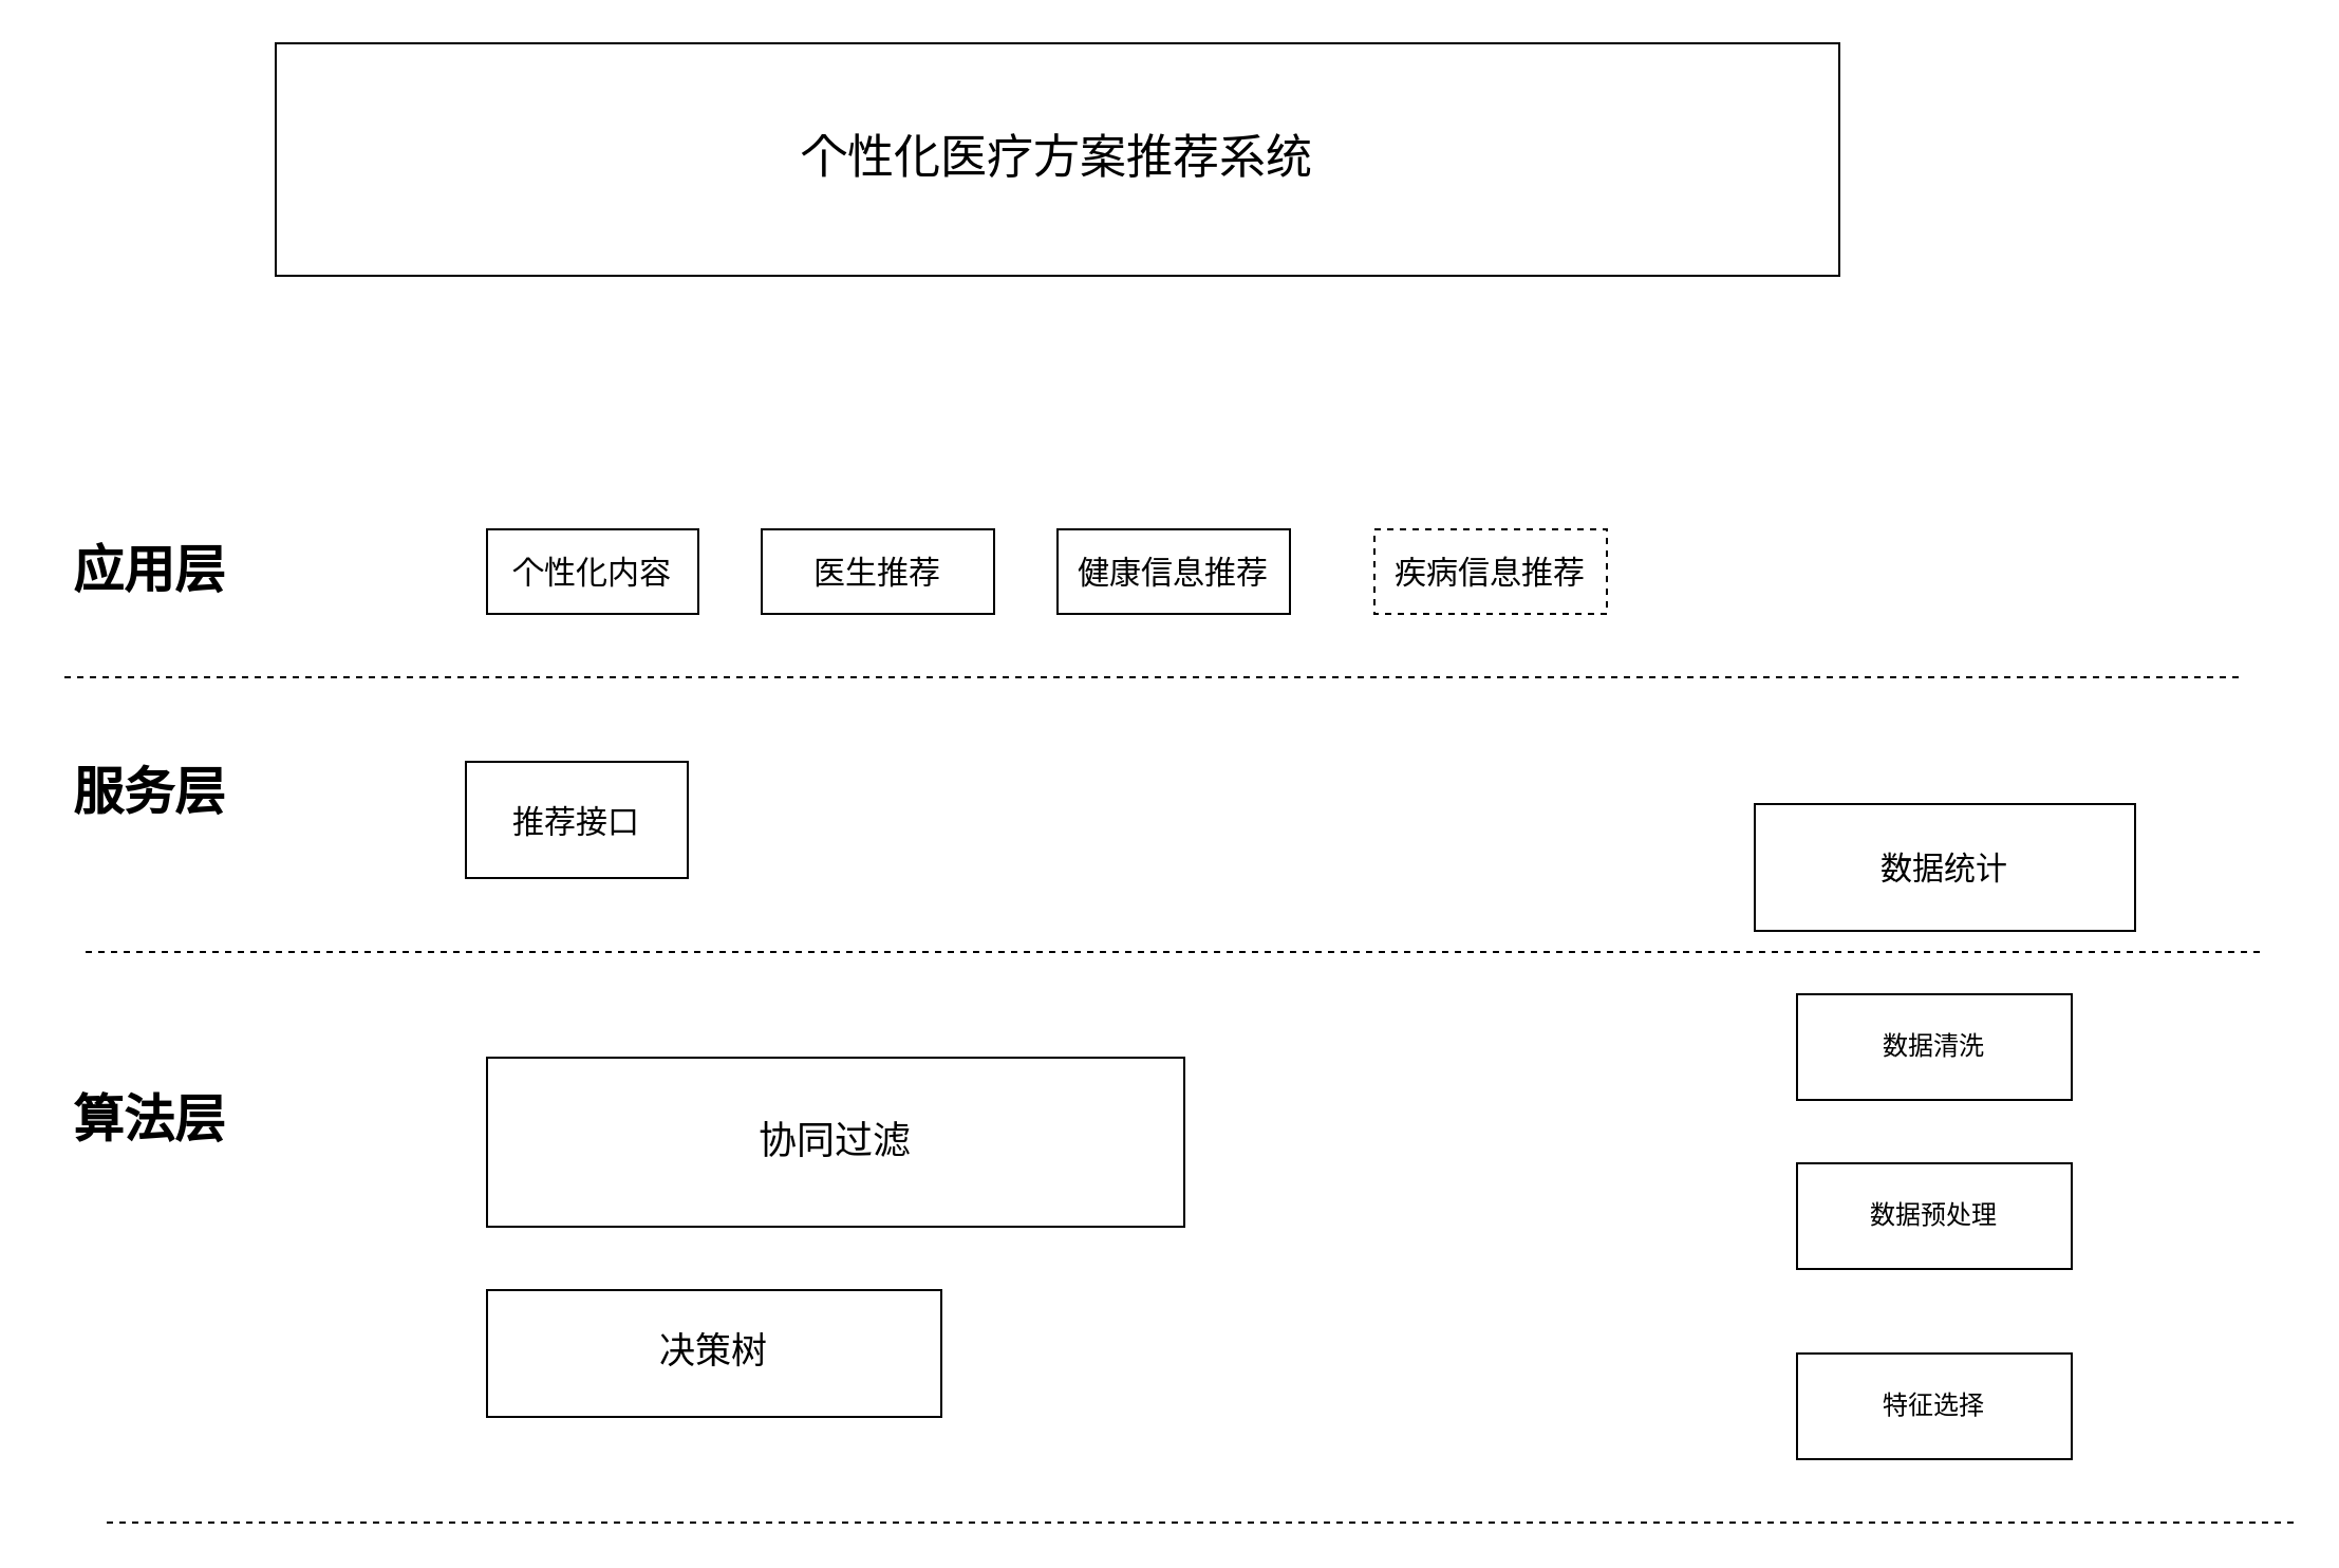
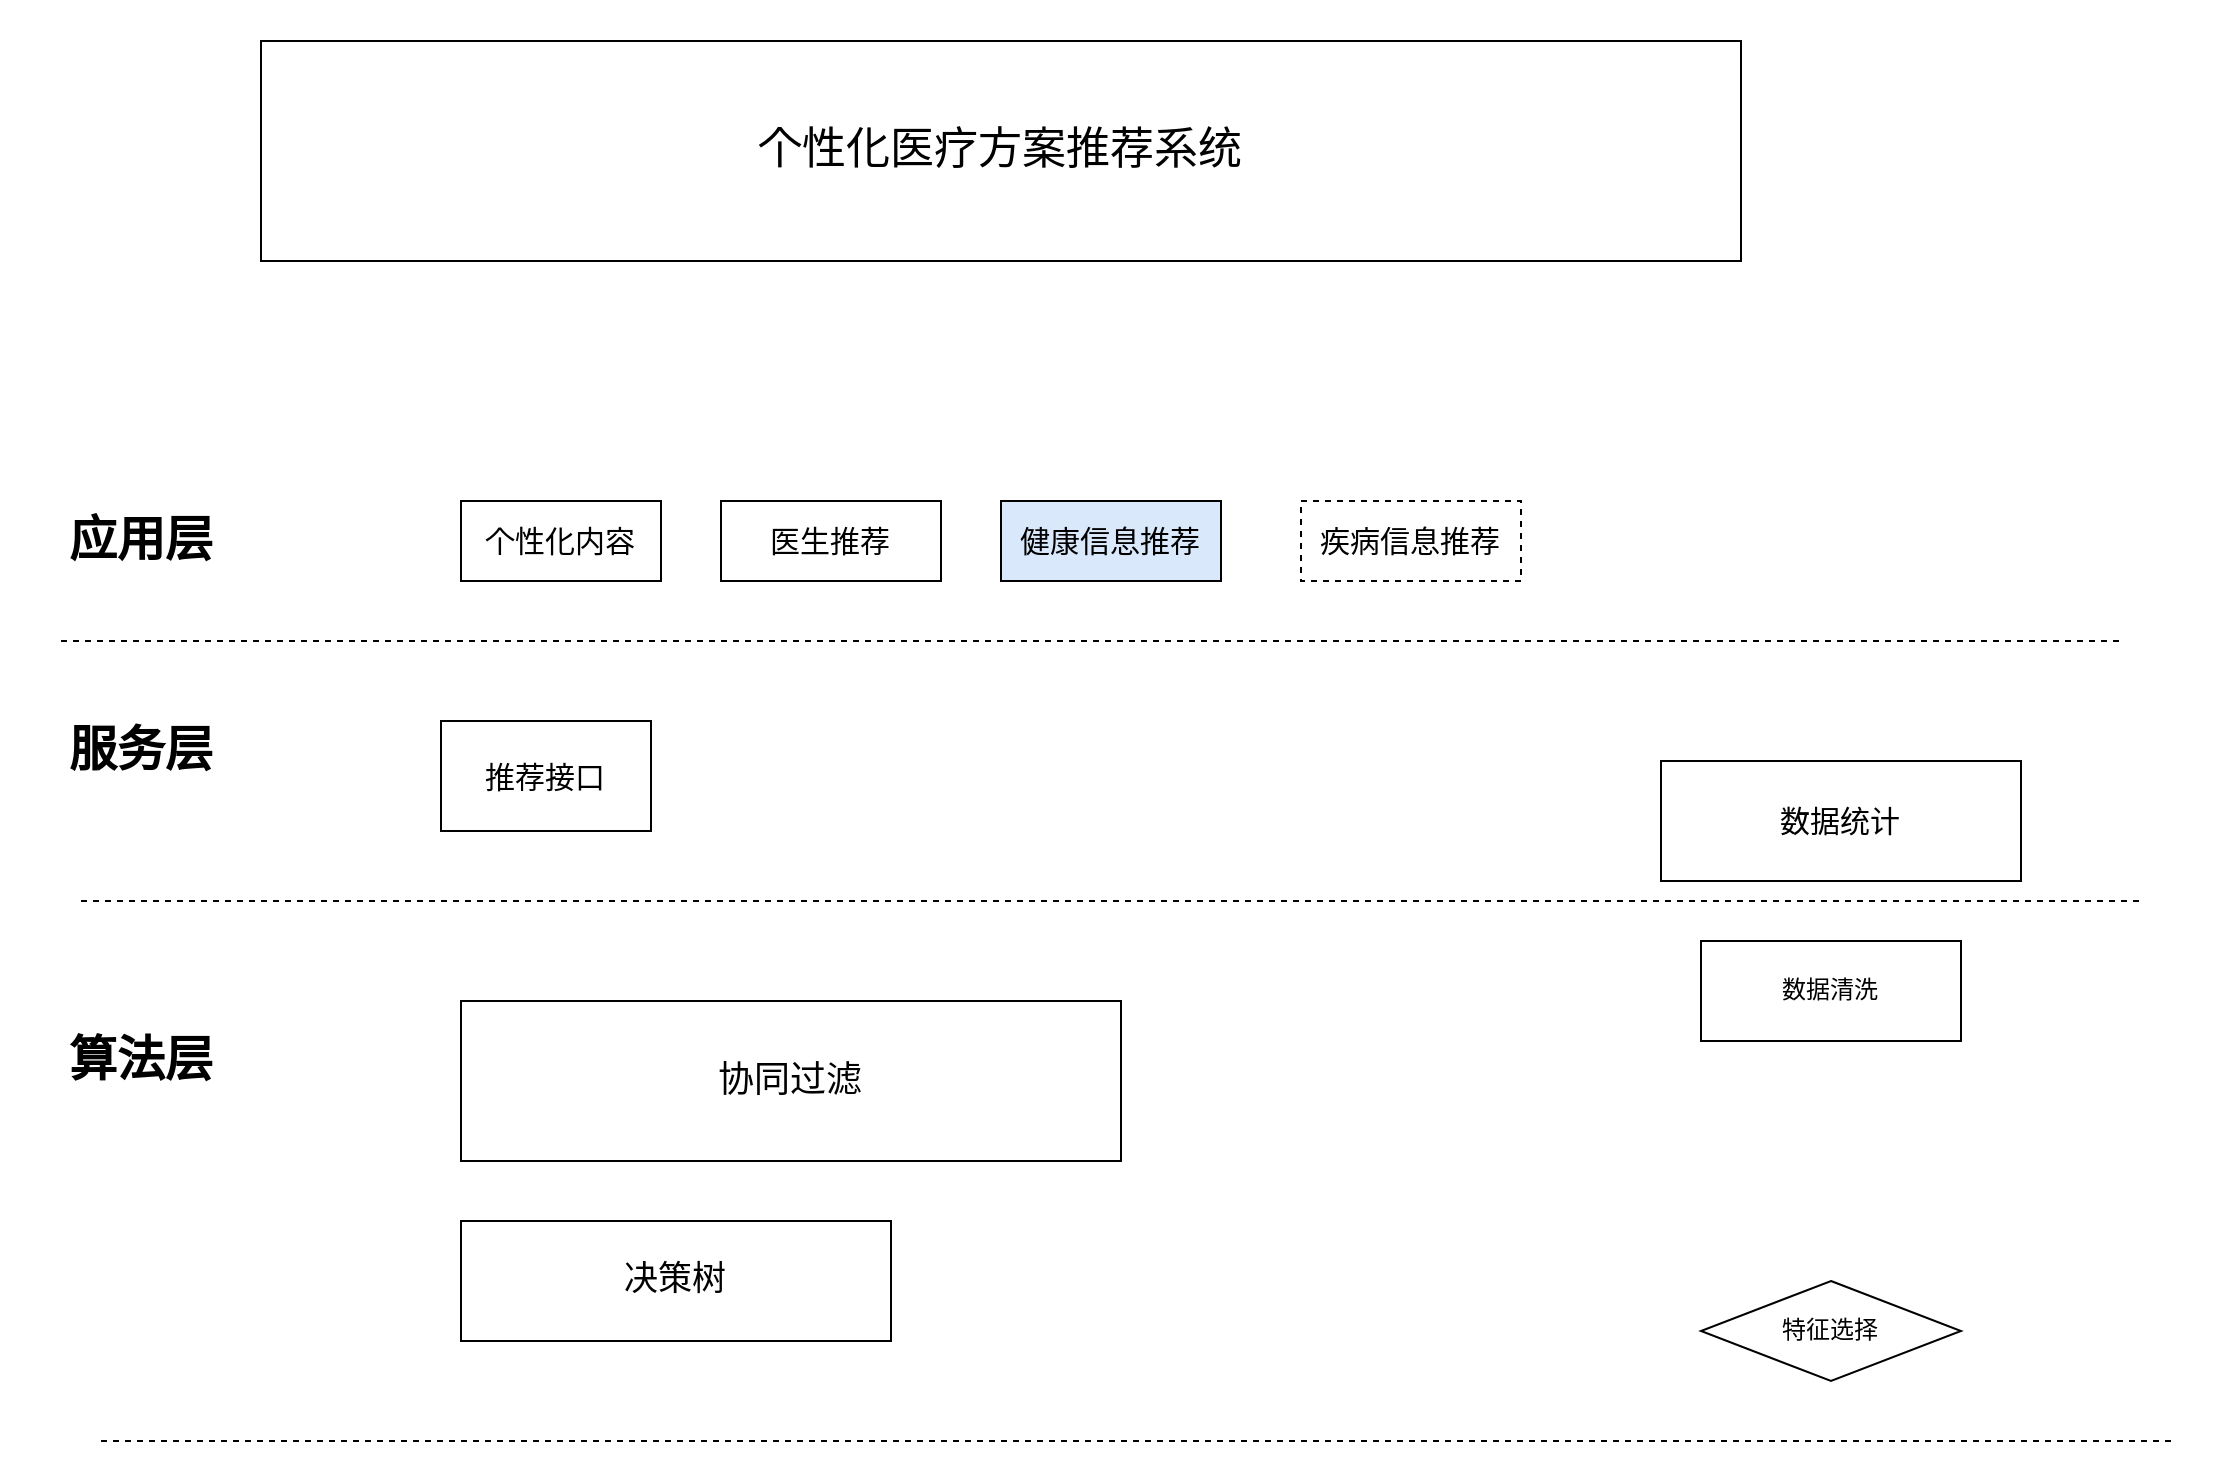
  <mxCell id="0" />
  <mxCell id="1" parent="0" />
  <mxCell id="2" value="&lt;font style=&quot;font-size: 15px;&quot;&gt;个性化内容&lt;/font&gt;" style="html=1;whiteSpace=wrap;" vertex="1" parent="1"><mxGeometry x="230" y="250" width="100" height="40" as="geometry" /></mxCell>
  <mxCell id="3" value="应用层" style="text;strokeColor=none;fillColor=none;html=1;fontSize=24;fontStyle=1;verticalAlign=middle;align=center;" vertex="1" parent="1"><mxGeometry x="20" y="250" width="100" height="40" as="geometry" /></mxCell>
  <mxCell id="4" value="服务层" style="text;strokeColor=none;fillColor=none;html=1;fontSize=24;fontStyle=1;verticalAlign=middle;align=center;" vertex="1" parent="1"><mxGeometry x="20" y="355" width="100" height="40" as="geometry" /></mxCell>
- <mxCell id="5" value="&lt;font style=&quot;font-size: 15px;&quot;&gt;健康信息推荐&lt;/font&gt;" style="html=1;whiteSpace=wrap;" vertex="1" parent="1"><mxGeometry x="500" y="250" width="110" height="40" as="geometry" /></mxCell>
+ <mxCell id="5" value="&lt;font style=&quot;font-size: 15px;&quot;&gt;健康信息推荐&lt;/font&gt;" style="html=1;whiteSpace=wrap;fillColor=#dae8fc;" vertex="1" parent="1"><mxGeometry x="500" y="250" width="110" height="40" as="geometry" /></mxCell>
  <mxCell id="6" value="&lt;font style=&quot;font-size: 15px;&quot;&gt;疾病信息推荐&lt;/font&gt;" style="html=1;whiteSpace=wrap;dashed=1;" vertex="1" parent="1"><mxGeometry x="650" y="250" width="110" height="40" as="geometry" /></mxCell>
  <mxCell id="7" value="&lt;font style=&quot;font-size: 15px;&quot;&gt;医生推荐&lt;/font&gt;" style="html=1;whiteSpace=wrap;" vertex="1" parent="1"><mxGeometry x="360" y="250" width="110" height="40" as="geometry" /></mxCell>
  <mxCell id="8" value="" style="endArrow=none;dashed=1;html=1;rounded=0;" edge="1" parent="1"><mxGeometry width="50" height="50" relative="1" as="geometry"><mxPoint x="30" y="320" as="sourcePoint" /><mxPoint x="1061.333" y="320" as="targetPoint" /></mxGeometry></mxCell>
  <mxCell id="9" value="" style="endArrow=none;dashed=1;html=1;rounded=0;" edge="1" parent="1"><mxGeometry width="50" height="50" relative="1" as="geometry"><mxPoint x="40" y="450" as="sourcePoint" /><mxPoint x="1070" y="450" as="targetPoint" /></mxGeometry></mxCell>
  <mxCell id="10" value="&lt;font style=&quot;font-size: 15px;&quot;&gt;推荐接口&lt;/font&gt;" style="html=1;whiteSpace=wrap;" vertex="1" parent="1"><mxGeometry x="220" y="360" width="105" height="55" as="geometry" /></mxCell>
  <mxCell id="11" value="算法层" style="text;strokeColor=none;fillColor=none;html=1;fontSize=24;fontStyle=1;verticalAlign=middle;align=center;" vertex="1" parent="1"><mxGeometry x="20" y="510" width="100" height="40" as="geometry" /></mxCell>
  <mxCell id="12" value="&lt;font style=&quot;font-size: 18px;&quot;&gt;协同过滤&lt;/font&gt;" style="html=1;whiteSpace=wrap;" vertex="1" parent="1"><mxGeometry x="230" y="500" width="330" height="80" as="geometry" /></mxCell>
  <mxCell id="13" value="&lt;font style=&quot;font-size: 17px;&quot;&gt;决策树&lt;/font&gt;" style="html=1;whiteSpace=wrap;" vertex="1" parent="1"><mxGeometry x="230" y="610" width="215" height="60" as="geometry" /></mxCell>
  <mxCell id="14" value="" style="endArrow=none;dashed=1;html=1;rounded=0;" edge="1" parent="1"><mxGeometry width="50" height="50" relative="1" as="geometry"><mxPoint x="50" y="720" as="sourcePoint" /><mxPoint x="1085" y="720" as="targetPoint" /></mxGeometry></mxCell>
  <mxCell id="15" value="&lt;font style=&quot;font-size: 15px;&quot;&gt;数据统计&lt;/font&gt;" style="html=1;whiteSpace=wrap;" vertex="1" parent="1"><mxGeometry x="830" y="380" width="180" height="60" as="geometry" /></mxCell>
  <mxCell id="16" value="数据清洗" style="html=1;whiteSpace=wrap;" vertex="1" parent="1"><mxGeometry x="850" y="470" width="130" height="50" as="geometry" /></mxCell>
- <mxCell id="17" value="数据预处理" style="html=1;whiteSpace=wrap;" vertex="1" parent="1"><mxGeometry x="850" y="550" width="130" height="50" as="geometry" /></mxCell>
- <mxCell id="18" value="特征选择" style="html=1;whiteSpace=wrap;" vertex="1" parent="1"><mxGeometry x="850" y="640" width="130" height="50" as="geometry" /></mxCell>
+ <mxCell id="18" value="特征选择" style="rhombus;html=1;whiteSpace=wrap;" vertex="1" parent="1"><mxGeometry x="850" y="640" width="130" height="50" as="geometry" /></mxCell>
  <mxCell id="19" value="&lt;font style=&quot;font-size: 22px;&quot;&gt;个性化医疗方案推荐系统&lt;/font&gt;" style="html=1;whiteSpace=wrap;" vertex="1" parent="1"><mxGeometry x="130" y="20" width="740" height="110" as="geometry" /></mxCell>
